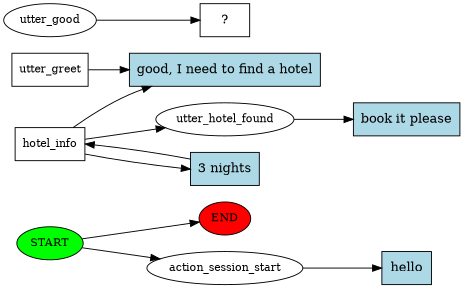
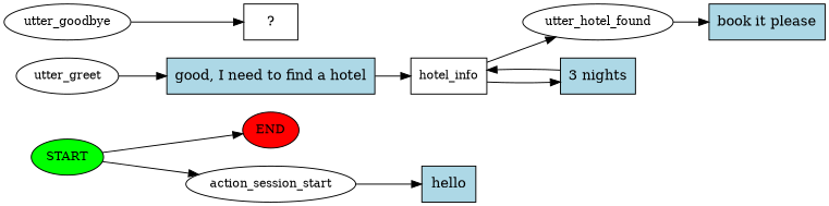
  digraph {
    rankdir=LR
    node [fontsize=12]
    n1 [fillcolor=green label=START style=filled]
    n2 [fillcolor=red label=END style=filled]
    n3 [label=action_session_start]
    n4 [fillcolor=lightblue label=hello shape=rect style=filled fontsize=""]
-   n5 [label=utter_greet shape=box]
+   n5 [label=utter_greet]
    n6 [fillcolor=lightblue label="good, I need to find a hotel" shape=rect style=filled fontsize=""]
    n7 [label=hotel_info shape=box]
    n8 [label=utter_hotel_found]
    n9 [fillcolor=lightblue label="3 nights" shape=rect style=filled fontsize=""]
    n10 [fillcolor=lightblue label="book it please" shape=rect style=filled fontsize=""]
-   n11 [label=utter_good]
+   n11 [label=utter_goodbye]
    n12 [label="  ?  " shape=rect fontsize=""]
    n1 -> n2
    n1 -> n3
    n3 -> n4
    n5 -> n6
-   n7 -> n6
+   n6 -> n7
    n7 -> n8
    n7 -> n9
    n8 -> n10
    n9 -> n7
    n11 -> n12
  }
